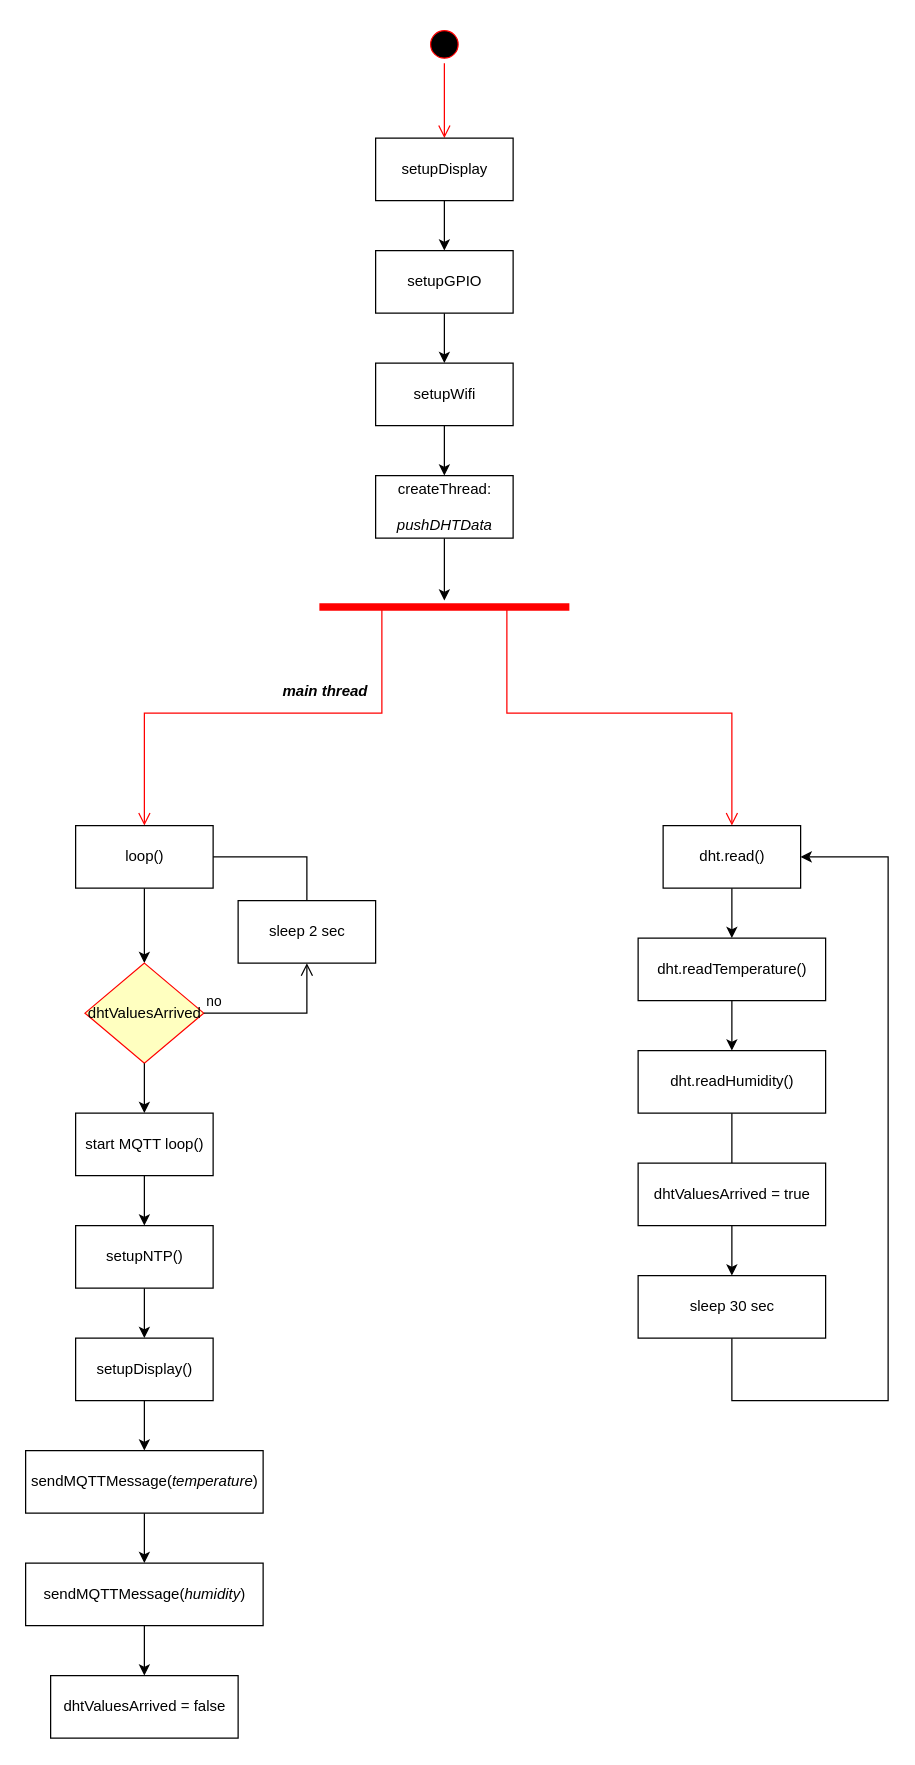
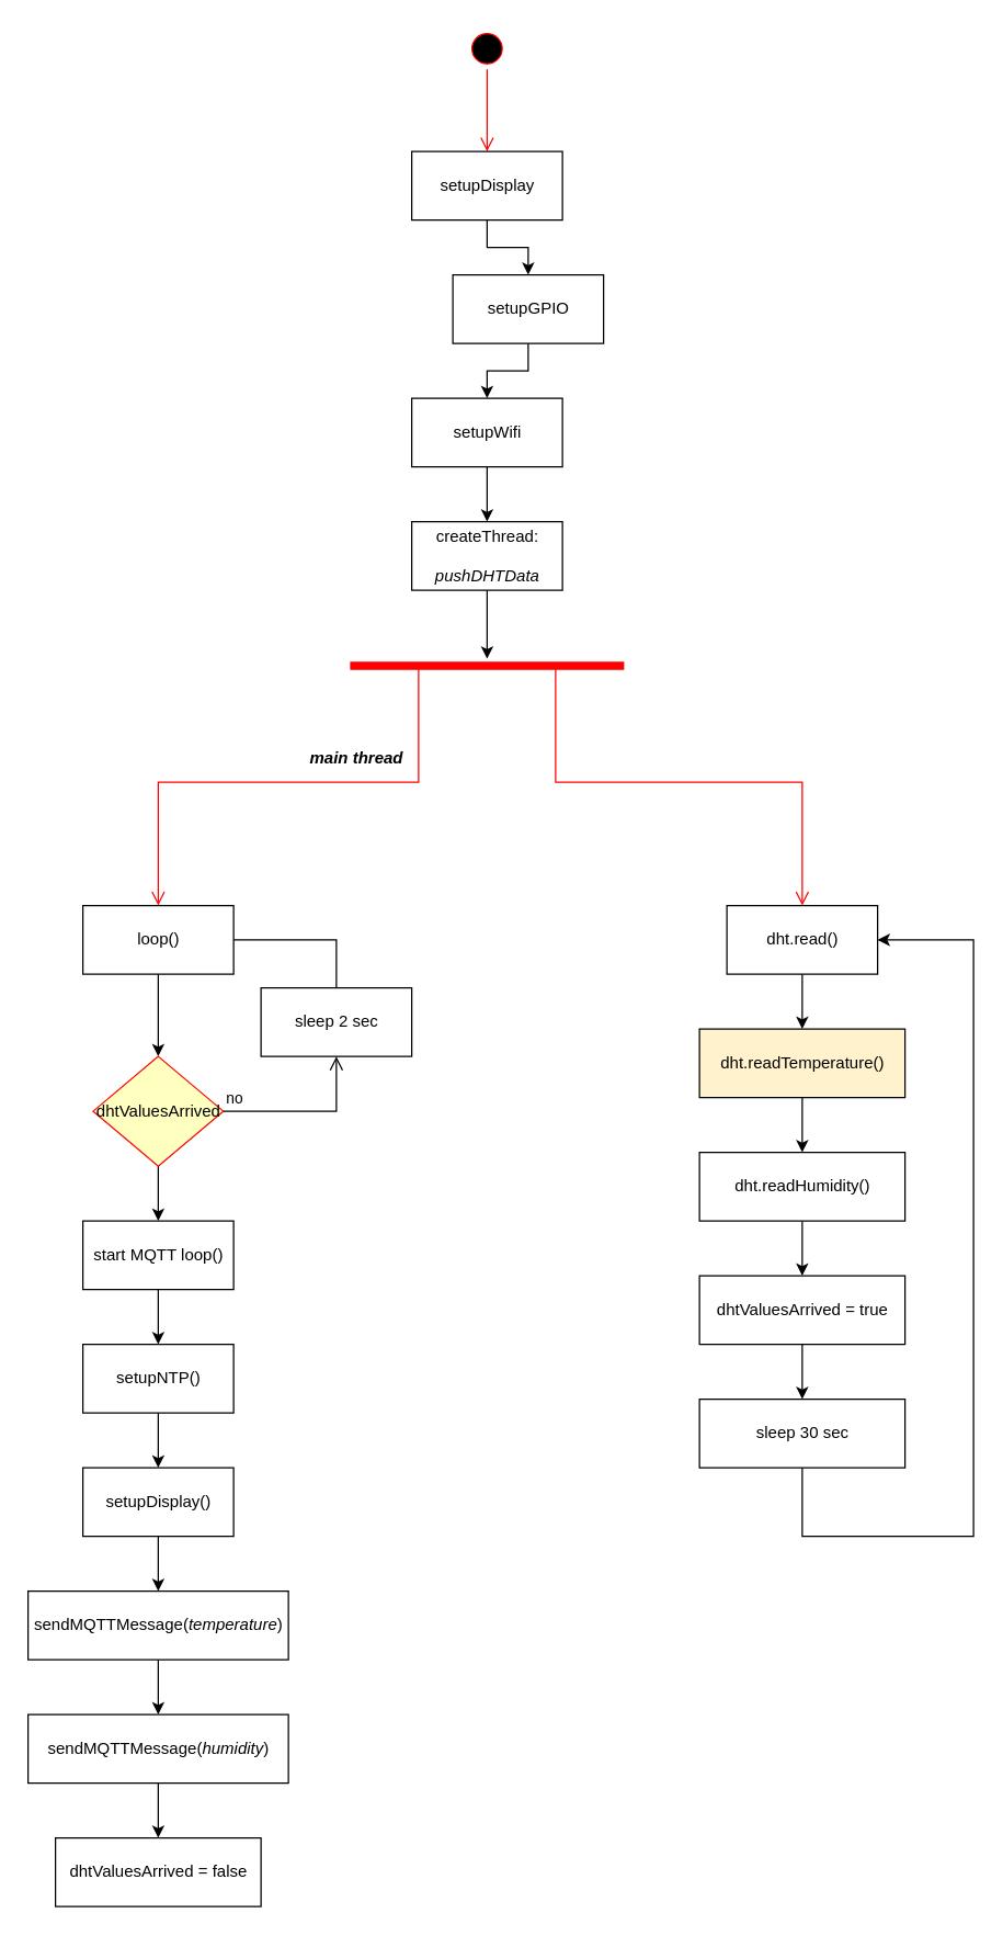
  <mxCell id="0" />
  <mxCell id="1" parent="0" />
  <mxCell id="2" value="" style="ellipse;html=1;shape=startState;fillColor=#000000;strokeColor=#ff0000;" vertex="1" parent="1"><mxGeometry x="340" y="20" width="30" height="30" as="geometry" /></mxCell>
  <mxCell id="3" value="" style="edgeStyle=orthogonalEdgeStyle;html=1;verticalAlign=bottom;endArrow=open;endSize=8;strokeColor=#ff0000;" edge="1" source="2" parent="1"><mxGeometry relative="1" as="geometry"><mxPoint x="355" y="110" as="targetPoint" /></mxGeometry></mxCell>
  <mxCell id="4" value="" style="edgeStyle=orthogonalEdgeStyle;rounded=0;orthogonalLoop=1;jettySize=auto;html=1;" edge="1" parent="1" source="5" target="7"><mxGeometry relative="1" as="geometry" /></mxCell>
  <mxCell id="5" value="setupDisplay" style="html=1;" vertex="1" parent="1"><mxGeometry x="300" y="110" width="110" height="50" as="geometry" /></mxCell>
  <mxCell id="6" value="" style="edgeStyle=orthogonalEdgeStyle;rounded=0;orthogonalLoop=1;jettySize=auto;html=1;" edge="1" parent="1" source="7" target="9"><mxGeometry relative="1" as="geometry" /></mxCell>
- <mxCell id="7" value="setupGPIO" style="html=1;" vertex="1" parent="1"><mxGeometry x="300" y="200" width="110" height="50" as="geometry" /></mxCell>
+ <mxCell id="7" value="setupGPIO" style="html=1;" vertex="1" parent="1"><mxGeometry x="330" y="200" width="110" height="50" as="geometry" /></mxCell>
  <mxCell id="8" value="" style="edgeStyle=orthogonalEdgeStyle;rounded=0;orthogonalLoop=1;jettySize=auto;html=1;" edge="1" parent="1" source="9" target="11"><mxGeometry relative="1" as="geometry" /></mxCell>
  <mxCell id="9" value="setupWifi" style="html=1;" vertex="1" parent="1"><mxGeometry x="300" y="290" width="110" height="50" as="geometry" /></mxCell>
  <mxCell id="10" value="" style="edgeStyle=orthogonalEdgeStyle;rounded=0;orthogonalLoop=1;jettySize=auto;html=1;" edge="1" parent="1" source="11" target="12"><mxGeometry relative="1" as="geometry" /></mxCell>
  <mxCell id="11" value="createThread:&lt;br&gt;&lt;br&gt;&lt;i&gt;pushDHTData&lt;/i&gt;" style="html=1;" vertex="1" parent="1"><mxGeometry x="300" y="380" width="110" height="50" as="geometry" /></mxCell>
  <mxCell id="12" value="" style="shape=line;html=1;strokeWidth=6;strokeColor=#ff0000;" vertex="1" parent="1"><mxGeometry x="255" y="480" width="200" height="10" as="geometry" /></mxCell>
  <mxCell id="13" value="" style="edgeStyle=orthogonalEdgeStyle;html=1;verticalAlign=bottom;endArrow=open;endSize=8;exitX=0.25;exitY=0.5;exitDx=0;exitDy=0;exitPerimeter=0;entryX=0.5;entryY=0;entryDx=0;entryDy=0;rounded=0;strokeColor=#FF0000;" edge="1" source="12" parent="1" target="18"><mxGeometry relative="1" as="geometry"><mxPoint x="255" y="660" as="targetPoint" /><Array as="points"><mxPoint x="305" y="570" /><mxPoint x="115" y="570" /></Array></mxGeometry></mxCell>
  <mxCell id="14" value="" style="edgeStyle=orthogonalEdgeStyle;html=1;verticalAlign=bottom;endArrow=open;endSize=8;exitX=0.75;exitY=0.5;exitDx=0;exitDy=0;exitPerimeter=0;entryX=0.5;entryY=0;entryDx=0;entryDy=0;rounded=0;strokeColor=#FF0000;" edge="1" parent="1" source="12" target="16"><mxGeometry relative="1" as="geometry"><mxPoint x="440" y="660" as="targetPoint" /><mxPoint x="450" y="565" as="sourcePoint" /><Array as="points"><mxPoint x="405" y="570" /><mxPoint x="585" y="570" /></Array></mxGeometry></mxCell>
  <mxCell id="15" value="" style="edgeStyle=orthogonalEdgeStyle;rounded=0;orthogonalLoop=1;jettySize=auto;html=1;" edge="1" parent="1" source="16" target="21"><mxGeometry relative="1" as="geometry" /></mxCell>
  <mxCell id="16" value="dht.read()" style="html=1;" vertex="1" parent="1"><mxGeometry x="530" y="660" width="110" height="50" as="geometry" /></mxCell>
  <mxCell id="17" value="" style="edgeStyle=orthogonalEdgeStyle;rounded=0;orthogonalLoop=1;jettySize=auto;html=1;" edge="1" parent="1" source="18" target="28"><mxGeometry relative="1" as="geometry" /></mxCell>
  <mxCell id="18" value="loop()" style="html=1;" vertex="1" parent="1"><mxGeometry x="60" y="660" width="110" height="50" as="geometry" /></mxCell>
  <mxCell id="19" value="main thread" style="text;align=center;fontStyle=3;verticalAlign=middle;spacingLeft=3;spacingRight=3;strokeColor=none;rotatable=0;points=[[0,0.5],[1,0.5]];portConstraint=eastwest;" vertex="1" parent="1"><mxGeometry x="220" y="539" width="80" height="26" as="geometry" /></mxCell>
  <mxCell id="20" value="" style="edgeStyle=orthogonalEdgeStyle;rounded=0;orthogonalLoop=1;jettySize=auto;html=1;" edge="1" parent="1" source="21" target="23"><mxGeometry relative="1" as="geometry" /></mxCell>
- <mxCell id="21" value="dht.readTemperature()" style="html=1;" vertex="1" parent="1"><mxGeometry x="510" y="750" width="150" height="50" as="geometry" /></mxCell>
- <mxCell id="22" value="" style="edgeStyle=orthogonalEdgeStyle;rounded=0;orthogonalLoop=1;jettySize=auto;html=1;endArrow=none;" edge="1" parent="1" source="23" target="25"><mxGeometry relative="1" as="geometry" /></mxCell>
+ <mxCell id="21" value="dht.readTemperature()" style="html=1;fillColor=#fff2cc;" vertex="1" parent="1"><mxGeometry x="510" y="750" width="150" height="50" as="geometry" /></mxCell>
+ <mxCell id="22" value="" style="edgeStyle=orthogonalEdgeStyle;rounded=0;orthogonalLoop=1;jettySize=auto;html=1;" edge="1" parent="1" source="23" target="25"><mxGeometry relative="1" as="geometry" /></mxCell>
  <mxCell id="23" value="dht.readHumidity()" style="html=1;" vertex="1" parent="1"><mxGeometry x="510" y="840" width="150" height="50" as="geometry" /></mxCell>
  <mxCell id="24" value="" style="edgeStyle=orthogonalEdgeStyle;rounded=0;orthogonalLoop=1;jettySize=auto;html=1;" edge="1" parent="1" source="25" target="27"><mxGeometry relative="1" as="geometry" /></mxCell>
  <mxCell id="25" value="dhtValuesArrived = true" style="html=1;" vertex="1" parent="1"><mxGeometry x="510" y="930" width="150" height="50" as="geometry" /></mxCell>
  <mxCell id="26" value="" style="edgeStyle=orthogonalEdgeStyle;rounded=0;orthogonalLoop=1;jettySize=auto;html=1;entryX=1;entryY=0.5;entryDx=0;entryDy=0;" edge="1" parent="1" source="27" target="16"><mxGeometry relative="1" as="geometry"><mxPoint x="585" y="1150" as="targetPoint" /><Array as="points"><mxPoint x="585" y="1120" /><mxPoint x="710" y="1120" /><mxPoint x="710" y="685" /></Array></mxGeometry></mxCell>
  <mxCell id="27" value="sleep 30 sec" style="html=1;" vertex="1" parent="1"><mxGeometry x="510" y="1020" width="150" height="50" as="geometry" /></mxCell>
  <mxCell id="28" value="dhtValuesArrived" style="rhombus;whiteSpace=wrap;html=1;fillColor=#ffffc0;strokeColor=#ff0000;" vertex="1" parent="1"><mxGeometry x="67.5" y="770" width="95" height="80" as="geometry" /></mxCell>
  <mxCell id="29" value="no" style="edgeStyle=orthogonalEdgeStyle;html=1;align=left;verticalAlign=bottom;endArrow=open;endSize=8;exitX=1;exitY=0.5;exitDx=0;exitDy=0;entryX=0.5;entryY=1;entryDx=0;entryDy=0;rounded=0;" edge="1" source="28" parent="1" target="42"><mxGeometry x="-1" relative="1" as="geometry"><mxPoint x="240" y="780" as="targetPoint" /><Array as="points"><mxPoint x="245" y="810" /></Array></mxGeometry></mxCell>
  <mxCell id="30" value="" style="edgeStyle=orthogonalEdgeStyle;rounded=0;orthogonalLoop=1;jettySize=auto;html=1;" edge="1" parent="1" source="31" target="33"><mxGeometry relative="1" as="geometry" /></mxCell>
  <mxCell id="31" value="start MQTT loop()" style="html=1;" vertex="1" parent="1"><mxGeometry x="60" y="890" width="110" height="50" as="geometry" /></mxCell>
  <mxCell id="32" value="" style="edgeStyle=orthogonalEdgeStyle;rounded=0;orthogonalLoop=1;jettySize=auto;html=1;" edge="1" parent="1" source="33" target="35"><mxGeometry relative="1" as="geometry" /></mxCell>
  <mxCell id="33" value="setupNTP()" style="html=1;" vertex="1" parent="1"><mxGeometry x="60" y="980" width="110" height="50" as="geometry" /></mxCell>
  <mxCell id="34" value="" style="edgeStyle=orthogonalEdgeStyle;rounded=0;orthogonalLoop=1;jettySize=auto;html=1;" edge="1" parent="1" source="35" target="37"><mxGeometry relative="1" as="geometry" /></mxCell>
  <mxCell id="35" value="setupDisplay()" style="html=1;" vertex="1" parent="1"><mxGeometry x="60" y="1070" width="110" height="50" as="geometry" /></mxCell>
  <mxCell id="36" value="" style="edgeStyle=orthogonalEdgeStyle;rounded=0;orthogonalLoop=1;jettySize=auto;html=1;" edge="1" parent="1" source="37" target="39"><mxGeometry relative="1" as="geometry" /></mxCell>
  <mxCell id="37" value="sendMQTTMessage(&lt;i&gt;temperature&lt;/i&gt;)" style="html=1;" vertex="1" parent="1"><mxGeometry x="20" y="1160" width="190" height="50" as="geometry" /></mxCell>
  <mxCell id="38" value="" style="edgeStyle=orthogonalEdgeStyle;rounded=0;orthogonalLoop=1;jettySize=auto;html=1;" edge="1" parent="1" source="39" target="40"><mxGeometry relative="1" as="geometry" /></mxCell>
  <mxCell id="39" value="sendMQTTMessage(&lt;i&gt;humidity&lt;/i&gt;)" style="html=1;" vertex="1" parent="1"><mxGeometry x="20" y="1250" width="190" height="50" as="geometry" /></mxCell>
  <mxCell id="40" value="dhtValuesArrived = false" style="html=1;" vertex="1" parent="1"><mxGeometry x="40" y="1340" width="150" height="50" as="geometry" /></mxCell>
  <mxCell id="41" value="" style="edgeStyle=orthogonalEdgeStyle;rounded=0;orthogonalLoop=1;jettySize=auto;html=1;entryX=1;entryY=0.5;entryDx=0;entryDy=0;endArrow=none;" edge="1" parent="1" source="42" target="18"><mxGeometry relative="1" as="geometry"><mxPoint x="245" y="640" as="targetPoint" /><Array as="points"><mxPoint x="245" y="685" /></Array></mxGeometry></mxCell>
  <mxCell id="42" value="sleep 2 sec" style="html=1;" vertex="1" parent="1"><mxGeometry x="190" y="720" width="110" height="50" as="geometry" /></mxCell>
  <mxCell id="43" value="" style="edgeStyle=orthogonalEdgeStyle;rounded=0;orthogonalLoop=1;jettySize=auto;html=1;exitX=0.5;exitY=1;exitDx=0;exitDy=0;" edge="1" parent="1" source="28"><mxGeometry relative="1" as="geometry"><mxPoint x="125" y="950" as="sourcePoint" /><mxPoint x="115" y="890" as="targetPoint" /></mxGeometry></mxCell>
